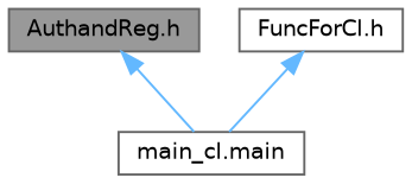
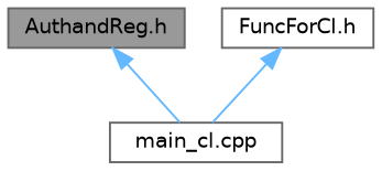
  digraph {
    node [color=grey40 fillcolor=white fontname=Helvetica fontsize=10 shape=box style=filled]
    edge [color=steelblue1 dir=back fontname=Helvetica fontsize=10 labelfontname=Helvetica labelfontsize=10 style=solid]
    n1 [color=gray40 fillcolor=grey60 fontcolor=black height=0.2 label="AuthandReg.h" width=0.4]
-   n2 [height=0.2 label="main_cl.main" width=0.4]
+   n2 [height=0.2 label="main_cl.cpp" width=0.4]
    n3 [height=0.2 label="FuncForCl.h" width=0.4]
    n1 -> n2
    n3 -> n2
  }
